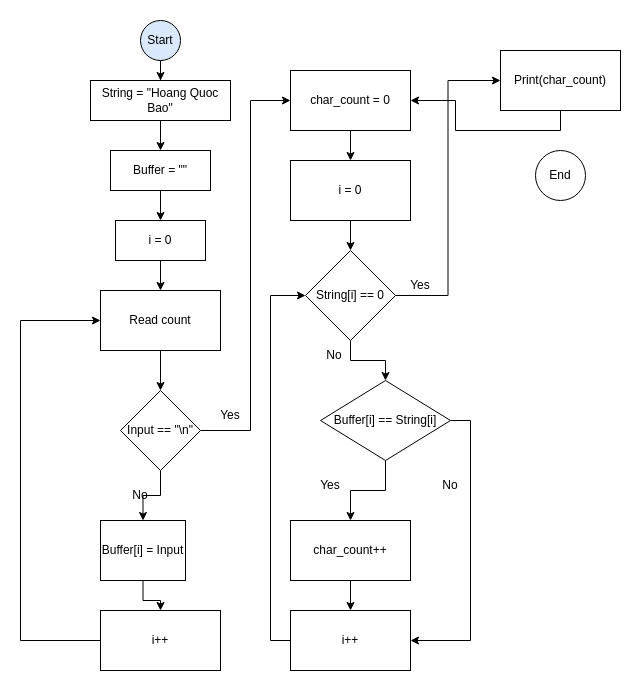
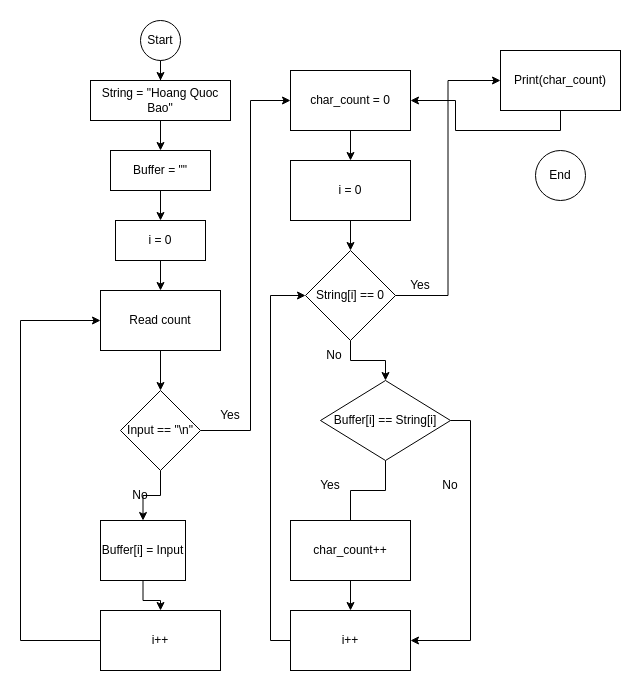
  <mxCell id="0" />
  <mxCell id="1" parent="0" />
  <mxCell id="2" value="" style="edgeStyle=orthogonalEdgeStyle;rounded=0;orthogonalLoop=1;jettySize=auto;html=1;" edge="1" parent="1" source="3" target="5"><mxGeometry relative="1" as="geometry" /></mxCell>
- <mxCell id="3" value="Start" style="ellipse;whiteSpace=wrap;html=1;aspect=fixed;fillColor=#dae8fc;" vertex="1" parent="1"><mxGeometry x="140" y="20" width="40" height="40" as="geometry" /></mxCell>
+ <mxCell id="3" value="Start" style="ellipse;whiteSpace=wrap;html=1;aspect=fixed;" vertex="1" parent="1"><mxGeometry x="140" y="20" width="40" height="40" as="geometry" /></mxCell>
  <mxCell id="4" value="" style="edgeStyle=orthogonalEdgeStyle;rounded=0;orthogonalLoop=1;jettySize=auto;html=1;" edge="1" parent="1" source="5" target="7"><mxGeometry relative="1" as="geometry" /></mxCell>
  <mxCell id="5" value="String = &quot;Hoang Quoc Bao&quot;" style="whiteSpace=wrap;html=1;" vertex="1" parent="1"><mxGeometry x="90" y="80" width="140" height="40" as="geometry" /></mxCell>
  <mxCell id="6" value="" style="edgeStyle=orthogonalEdgeStyle;rounded=0;orthogonalLoop=1;jettySize=auto;html=1;" edge="1" parent="1" source="7" target="9"><mxGeometry relative="1" as="geometry" /></mxCell>
  <mxCell id="7" value="Buffer = &quot;&quot;" style="whiteSpace=wrap;html=1;" vertex="1" parent="1"><mxGeometry x="110" y="150" width="100" height="40" as="geometry" /></mxCell>
  <mxCell id="8" value="" style="edgeStyle=orthogonalEdgeStyle;rounded=0;orthogonalLoop=1;jettySize=auto;html=1;" edge="1" parent="1" source="9" target="11"><mxGeometry relative="1" as="geometry" /></mxCell>
  <mxCell id="9" value="i = 0" style="whiteSpace=wrap;html=1;" vertex="1" parent="1"><mxGeometry x="115" y="220" width="90" height="40" as="geometry" /></mxCell>
  <mxCell id="10" value="" style="edgeStyle=orthogonalEdgeStyle;rounded=0;orthogonalLoop=1;jettySize=auto;html=1;" edge="1" parent="1" source="11" target="14"><mxGeometry relative="1" as="geometry" /></mxCell>
  <mxCell id="11" value="Read count" style="whiteSpace=wrap;html=1;" vertex="1" parent="1"><mxGeometry x="100" y="290" width="120" height="60" as="geometry" /></mxCell>
  <mxCell id="12" value="" style="edgeStyle=orthogonalEdgeStyle;rounded=0;orthogonalLoop=1;jettySize=auto;html=1;" edge="1" parent="1" source="14" target="16"><mxGeometry relative="1" as="geometry" /></mxCell>
  <mxCell id="13" style="edgeStyle=orthogonalEdgeStyle;rounded=0;orthogonalLoop=1;jettySize=auto;html=1;exitX=1;exitY=0.5;exitDx=0;exitDy=0;entryX=0;entryY=0.5;entryDx=0;entryDy=0;" edge="1" parent="1" source="14" target="21"><mxGeometry relative="1" as="geometry"><Array as="points"><mxPoint x="250" y="430" /><mxPoint x="250" y="100" /></Array></mxGeometry></mxCell>
  <mxCell id="14" value="Input == &quot;\n&quot;" style="rhombus;whiteSpace=wrap;html=1;" vertex="1" parent="1"><mxGeometry x="120" y="390" width="80" height="80" as="geometry" /></mxCell>
  <mxCell id="15" value="" style="edgeStyle=orthogonalEdgeStyle;rounded=0;orthogonalLoop=1;jettySize=auto;html=1;" edge="1" parent="1" source="16" target="17"><mxGeometry relative="1" as="geometry" /></mxCell>
  <mxCell id="16" value="Buffer[i] = Input" style="whiteSpace=wrap;html=1;" vertex="1" parent="1"><mxGeometry x="100" y="520" width="85" height="60" as="geometry" /></mxCell>
  <mxCell id="17" value="i++" style="whiteSpace=wrap;html=1;" vertex="1" parent="1"><mxGeometry x="100" y="610" width="120" height="60" as="geometry" /></mxCell>
  <mxCell id="18" value="No" style="text;html=1;strokeColor=none;fillColor=none;align=center;verticalAlign=middle;whiteSpace=wrap;rounded=0;" vertex="1" parent="1"><mxGeometry x="110" y="480" width="60" height="30" as="geometry" /></mxCell>
  <mxCell id="19" value="" style="endArrow=classic;html=1;rounded=0;exitX=0;exitY=0.5;exitDx=0;exitDy=0;entryX=0;entryY=0.5;entryDx=0;entryDy=0;" edge="1" parent="1" source="17" target="11"><mxGeometry width="50" height="50" relative="1" as="geometry"><mxPoint x="60" y="640" as="sourcePoint" /><mxPoint x="110" y="590" as="targetPoint" /><Array as="points"><mxPoint x="20" y="640" /><mxPoint x="20" y="320" /></Array></mxGeometry></mxCell>
  <mxCell id="20" value="" style="edgeStyle=orthogonalEdgeStyle;rounded=0;orthogonalLoop=1;jettySize=auto;html=1;" edge="1" parent="1" source="21" target="24"><mxGeometry relative="1" as="geometry" /></mxCell>
  <mxCell id="21" value="char_count = 0" style="rounded=0;whiteSpace=wrap;html=1;" vertex="1" parent="1"><mxGeometry x="290" y="70" width="120" height="60" as="geometry" /></mxCell>
  <mxCell id="22" value="Yes" style="text;html=1;strokeColor=none;fillColor=none;align=center;verticalAlign=middle;whiteSpace=wrap;rounded=0;" vertex="1" parent="1"><mxGeometry x="200" y="400" width="60" height="30" as="geometry" /></mxCell>
  <mxCell id="23" value="" style="edgeStyle=orthogonalEdgeStyle;rounded=0;orthogonalLoop=1;jettySize=auto;html=1;" edge="1" parent="1" source="24" target="35"><mxGeometry relative="1" as="geometry" /></mxCell>
  <mxCell id="24" value="i = 0" style="whiteSpace=wrap;html=1;rounded=0;" vertex="1" parent="1"><mxGeometry x="290" y="160" width="120" height="60" as="geometry" /></mxCell>
  <mxCell id="25" value="" style="edgeStyle=orthogonalEdgeStyle;rounded=0;orthogonalLoop=1;jettySize=auto;html=1;" edge="1" parent="1" source="35" target="37"><mxGeometry relative="1" as="geometry" /></mxCell>
- <mxCell id="26" value="" style="edgeStyle=orthogonalEdgeStyle;rounded=0;orthogonalLoop=1;jettySize=auto;html=1;" edge="1" parent="1" source="37" target="28"><mxGeometry relative="1" as="geometry" /></mxCell>
+ <mxCell id="26" value="" style="edgeStyle=orthogonalEdgeStyle;rounded=0;orthogonalLoop=1;jettySize=auto;html=1;endArrow=none;" edge="1" parent="1" source="37" target="28"><mxGeometry relative="1" as="geometry" /></mxCell>
  <mxCell id="27" value="" style="edgeStyle=orthogonalEdgeStyle;rounded=0;orthogonalLoop=1;jettySize=auto;html=1;" edge="1" parent="1" source="28" target="30"><mxGeometry relative="1" as="geometry" /></mxCell>
  <mxCell id="28" value="char_count++" style="whiteSpace=wrap;html=1;rounded=0;" vertex="1" parent="1"><mxGeometry x="290" y="520" width="120" height="60" as="geometry" /></mxCell>
  <mxCell id="29" style="edgeStyle=orthogonalEdgeStyle;rounded=0;orthogonalLoop=1;jettySize=auto;html=1;exitX=0;exitY=0.5;exitDx=0;exitDy=0;entryX=0;entryY=0.5;entryDx=0;entryDy=0;" edge="1" parent="1" source="30" target="35"><mxGeometry relative="1" as="geometry" /></mxCell>
  <mxCell id="30" value="i++" style="whiteSpace=wrap;html=1;rounded=0;" vertex="1" parent="1"><mxGeometry x="290" y="610" width="120" height="60" as="geometry" /></mxCell>
  <mxCell id="31" style="edgeStyle=orthogonalEdgeStyle;rounded=0;orthogonalLoop=1;jettySize=auto;html=1;exitX=0.5;exitY=1;exitDx=0;exitDy=0;" edge="1" parent="1" source="32" target="21"><mxGeometry relative="1" as="geometry" /></mxCell>
  <mxCell id="32" value="Print(char_count)" style="rounded=0;whiteSpace=wrap;html=1;" vertex="1" parent="1"><mxGeometry x="500" y="50" width="120" height="60" as="geometry" /></mxCell>
  <mxCell id="33" value="End" style="ellipse;whiteSpace=wrap;html=1;aspect=fixed;" vertex="1" parent="1"><mxGeometry x="535" y="150" width="50" height="50" as="geometry" /></mxCell>
  <mxCell id="34" style="edgeStyle=orthogonalEdgeStyle;rounded=0;orthogonalLoop=1;jettySize=auto;html=1;exitX=1;exitY=0.5;exitDx=0;exitDy=0;entryX=0;entryY=0.5;entryDx=0;entryDy=0;" edge="1" parent="1" source="35" target="32"><mxGeometry relative="1" as="geometry" /></mxCell>
  <mxCell id="35" value="String[i] == 0" style="rhombus;whiteSpace=wrap;html=1;rounded=0;" vertex="1" parent="1"><mxGeometry x="305" y="250" width="90" height="90" as="geometry" /></mxCell>
  <mxCell id="36" style="edgeStyle=orthogonalEdgeStyle;rounded=0;orthogonalLoop=1;jettySize=auto;html=1;exitX=1;exitY=0.5;exitDx=0;exitDy=0;entryX=1;entryY=0.5;entryDx=0;entryDy=0;" edge="1" parent="1" source="37" target="30"><mxGeometry relative="1" as="geometry" /></mxCell>
  <mxCell id="37" value="Buffer[i] == String[i]" style="rhombus;whiteSpace=wrap;html=1;rounded=0;" vertex="1" parent="1"><mxGeometry x="320" y="380" width="130" height="80" as="geometry" /></mxCell>
  <mxCell id="38" value="No" style="text;html=1;strokeColor=none;fillColor=none;align=center;verticalAlign=middle;whiteSpace=wrap;rounded=0;" vertex="1" parent="1"><mxGeometry x="304" y="340" width="60" height="30" as="geometry" /></mxCell>
  <mxCell id="39" value="Yes" style="text;html=1;strokeColor=none;fillColor=none;align=center;verticalAlign=middle;whiteSpace=wrap;rounded=0;" vertex="1" parent="1"><mxGeometry x="390" y="270" width="60" height="30" as="geometry" /></mxCell>
  <mxCell id="40" value="Yes" style="text;html=1;strokeColor=none;fillColor=none;align=center;verticalAlign=middle;whiteSpace=wrap;rounded=0;" vertex="1" parent="1"><mxGeometry x="300" y="470" width="60" height="30" as="geometry" /></mxCell>
  <mxCell id="41" value="No" style="text;html=1;strokeColor=none;fillColor=none;align=center;verticalAlign=middle;whiteSpace=wrap;rounded=0;" vertex="1" parent="1"><mxGeometry x="420" y="470" width="60" height="30" as="geometry" /></mxCell>
